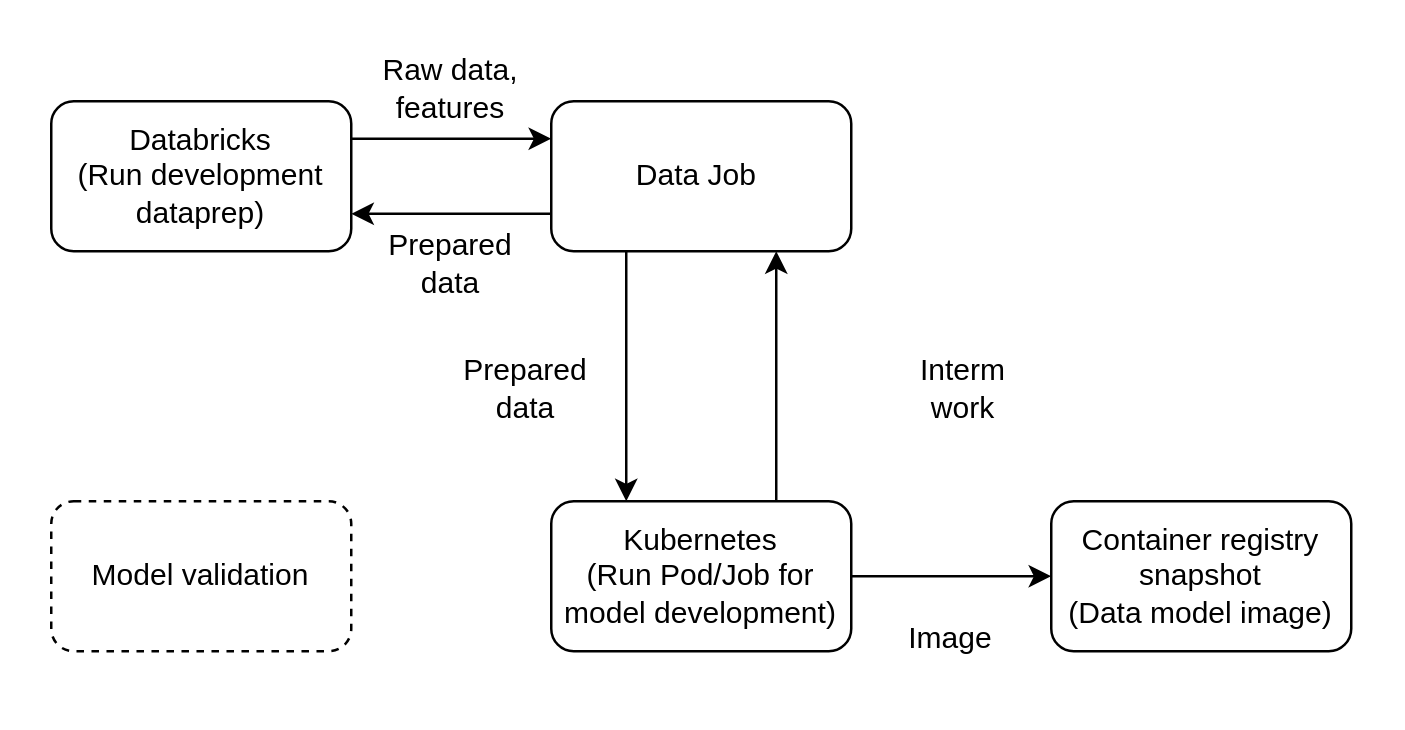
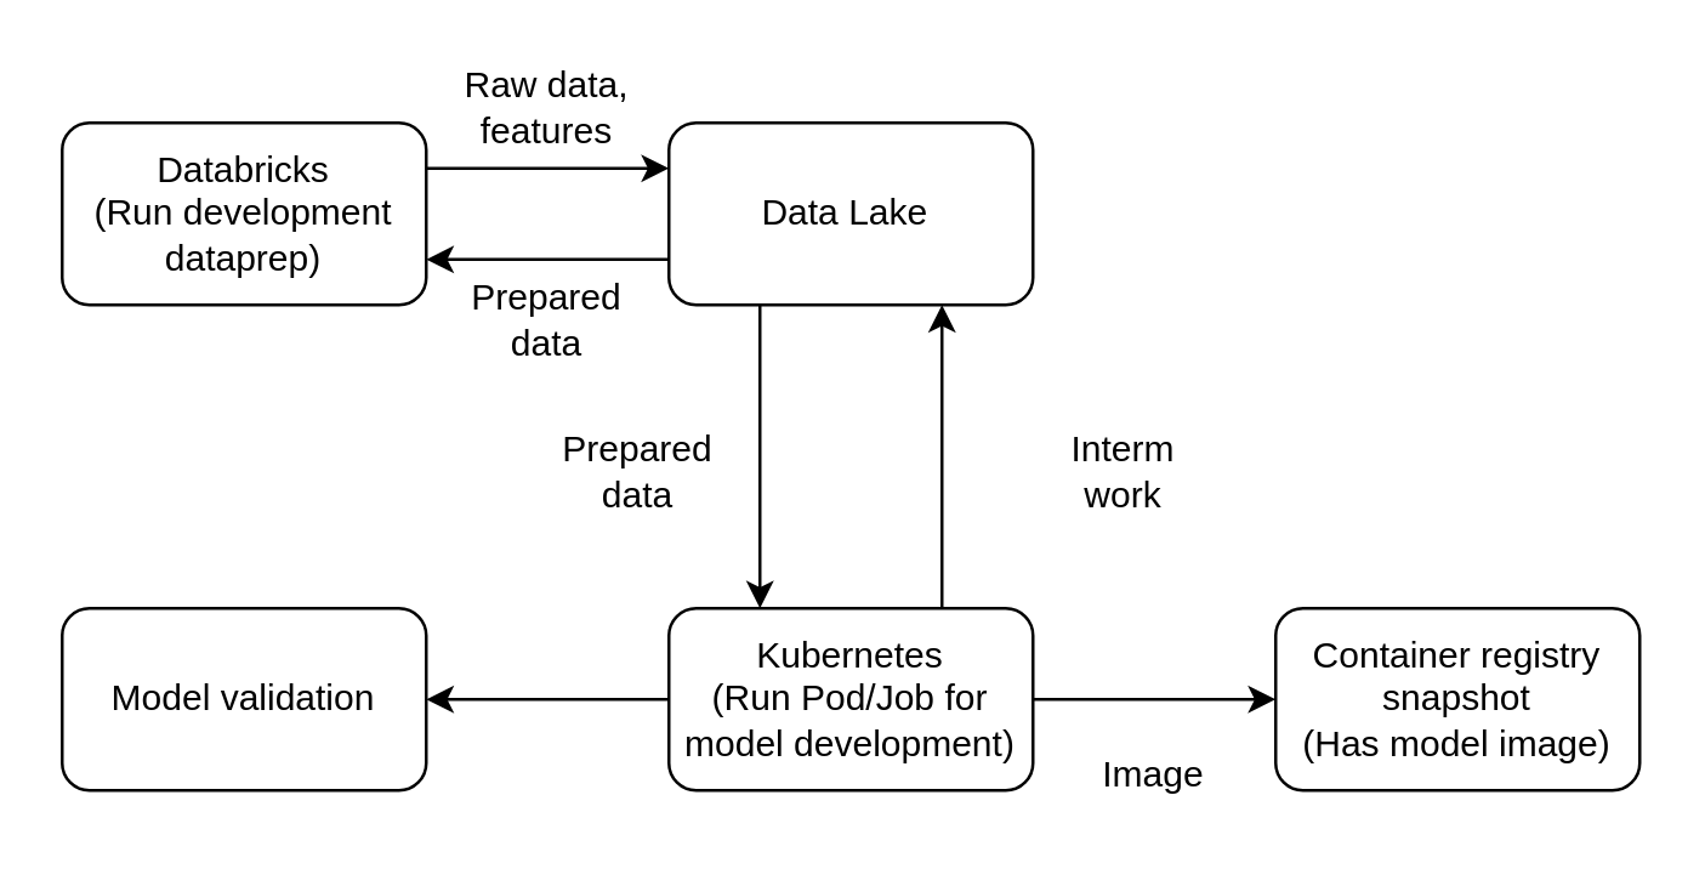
  <mxCell id="0" />
  <mxCell id="1" parent="0" />
  <mxCell id="2" style="edgeStyle=orthogonalEdgeStyle;rounded=0;orthogonalLoop=1;jettySize=auto;html=1;exitX=1;exitY=0.25;exitDx=0;exitDy=0;entryX=0;entryY=0.25;entryDx=0;entryDy=0;" parent="1" source="3" target="6" edge="1"><mxGeometry relative="1" as="geometry" /></mxCell>
  <mxCell id="3" value="Databricks&lt;br&gt;(Run development dataprep)" style="rounded=1;whiteSpace=wrap;html=1;" parent="1" vertex="1"><mxGeometry x="20" y="40" width="120" height="60" as="geometry" /></mxCell>
  <mxCell id="4" style="edgeStyle=orthogonalEdgeStyle;rounded=0;orthogonalLoop=1;jettySize=auto;html=1;exitX=0.25;exitY=1;exitDx=0;exitDy=0;entryX=0.25;entryY=0;entryDx=0;entryDy=0;" parent="1" source="6" target="10" edge="1"><mxGeometry relative="1" as="geometry" /></mxCell>
  <mxCell id="5" style="edgeStyle=orthogonalEdgeStyle;rounded=0;orthogonalLoop=1;jettySize=auto;html=1;exitX=0;exitY=0.75;exitDx=0;exitDy=0;entryX=1;entryY=0.75;entryDx=0;entryDy=0;" parent="1" source="6" target="3" edge="1"><mxGeometry relative="1" as="geometry" /></mxCell>
- <mxCell id="6" value="Data Job&amp;nbsp;" style="rounded=1;whiteSpace=wrap;html=1;" parent="1" vertex="1"><mxGeometry x="220" y="40" width="120" height="60" as="geometry" /></mxCell>
+ <mxCell id="6" value="Data Lake&amp;nbsp;" style="rounded=1;whiteSpace=wrap;html=1;" parent="1" vertex="1"><mxGeometry x="220" y="40" width="120" height="60" as="geometry" /></mxCell>
  <mxCell id="7" style="edgeStyle=orthogonalEdgeStyle;rounded=0;orthogonalLoop=1;jettySize=auto;html=1;exitX=0.75;exitY=0;exitDx=0;exitDy=0;entryX=0.75;entryY=1;entryDx=0;entryDy=0;" parent="1" source="10" target="6" edge="1"><mxGeometry relative="1" as="geometry" /></mxCell>
  <mxCell id="8" style="edgeStyle=orthogonalEdgeStyle;rounded=0;orthogonalLoop=1;jettySize=auto;html=1;exitX=1;exitY=0.5;exitDx=0;exitDy=0;entryX=0;entryY=0.5;entryDx=0;entryDy=0;" parent="1" source="10" target="11" edge="1"><mxGeometry relative="1" as="geometry" /></mxCell>
+ <mxCell id="9" style="edgeStyle=orthogonalEdgeStyle;rounded=0;orthogonalLoop=1;jettySize=auto;html=1;exitX=0;exitY=0.5;exitDx=0;exitDy=0;entryX=1;entryY=0.5;entryDx=0;entryDy=0;" parent="1" source="10" target="17" edge="1"><mxGeometry relative="1" as="geometry" /></mxCell>
  <mxCell id="10" value="Kubernetes&lt;br&gt;(Run Pod/Job for model development)" style="rounded=1;whiteSpace=wrap;html=1;" parent="1" vertex="1"><mxGeometry x="220" y="200" width="120" height="60" as="geometry" /></mxCell>
- <mxCell id="11" value="Container registry snapshot&lt;br&gt;(Data model image)" style="rounded=1;whiteSpace=wrap;html=1;" parent="1" vertex="1"><mxGeometry x="420" y="200" width="120" height="60" as="geometry" /></mxCell>
+ <mxCell id="11" value="Container registry snapshot&lt;br&gt;(Has model image)" style="rounded=1;whiteSpace=wrap;html=1;" parent="1" vertex="1"><mxGeometry x="420" y="200" width="120" height="60" as="geometry" /></mxCell>
  <mxCell id="12" value="Raw data, features" style="text;html=1;strokeColor=none;fillColor=none;align=center;verticalAlign=middle;whiteSpace=wrap;rounded=0;" parent="1" vertex="1"><mxGeometry x="150" y="20" width="60" height="30" as="geometry" /></mxCell>
  <mxCell id="13" value="Prepared data" style="text;html=1;strokeColor=none;fillColor=none;align=center;verticalAlign=middle;whiteSpace=wrap;rounded=0;" parent="1" vertex="1"><mxGeometry x="150" y="90" width="60" height="30" as="geometry" /></mxCell>
  <mxCell id="14" value="Prepared data" style="text;html=1;strokeColor=none;fillColor=none;align=center;verticalAlign=middle;whiteSpace=wrap;rounded=0;" parent="1" vertex="1"><mxGeometry x="180" y="140" width="60" height="30" as="geometry" /></mxCell>
  <mxCell id="15" value="Image" style="text;html=1;strokeColor=none;fillColor=none;align=center;verticalAlign=middle;whiteSpace=wrap;rounded=0;" parent="1" vertex="1"><mxGeometry x="350" y="240" width="60" height="30" as="geometry" /></mxCell>
- <mxCell id="16" value="Interm work" style="text;html=1;strokeColor=none;fillColor=none;align=center;verticalAlign=middle;whiteSpace=wrap;rounded=0;" parent="1" vertex="1"><mxGeometry x="355" y="140" width="60" height="30" as="geometry" /></mxCell>
- <mxCell id="17" value="Model validation" style="rounded=1;whiteSpace=wrap;html=1;dashed=1;" parent="1" vertex="1"><mxGeometry x="20" y="200" width="120" height="60" as="geometry" /></mxCell>
+ <mxCell id="16" value="Interm work" style="text;html=1;strokeColor=none;fillColor=none;align=center;verticalAlign=middle;whiteSpace=wrap;rounded=0;" parent="1" vertex="1"><mxGeometry x="340" y="140" width="60" height="30" as="geometry" /></mxCell>
+ <mxCell id="17" value="Model validation" style="rounded=1;whiteSpace=wrap;html=1;" parent="1" vertex="1"><mxGeometry x="20" y="200" width="120" height="60" as="geometry" /></mxCell>
